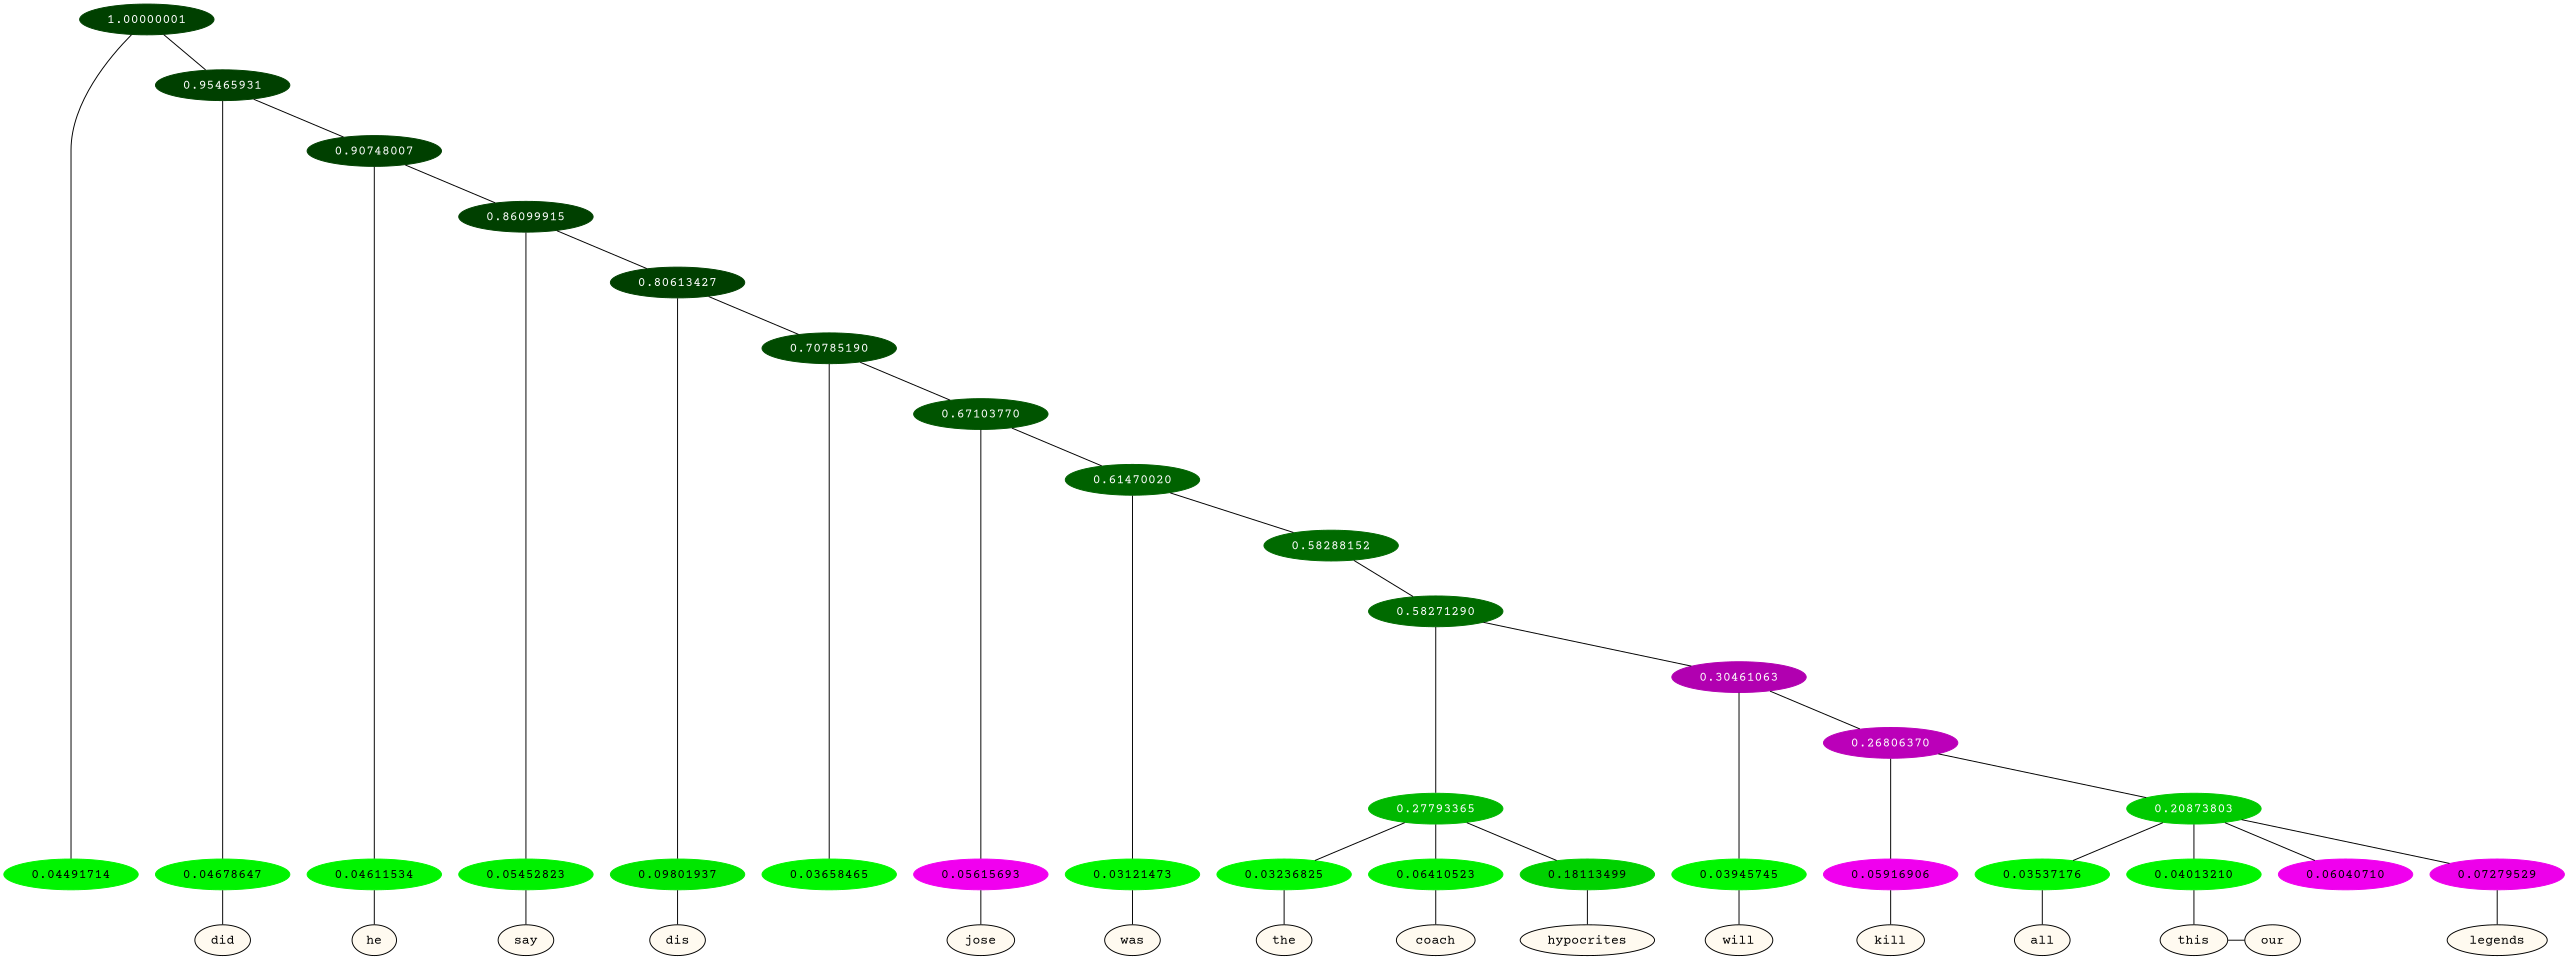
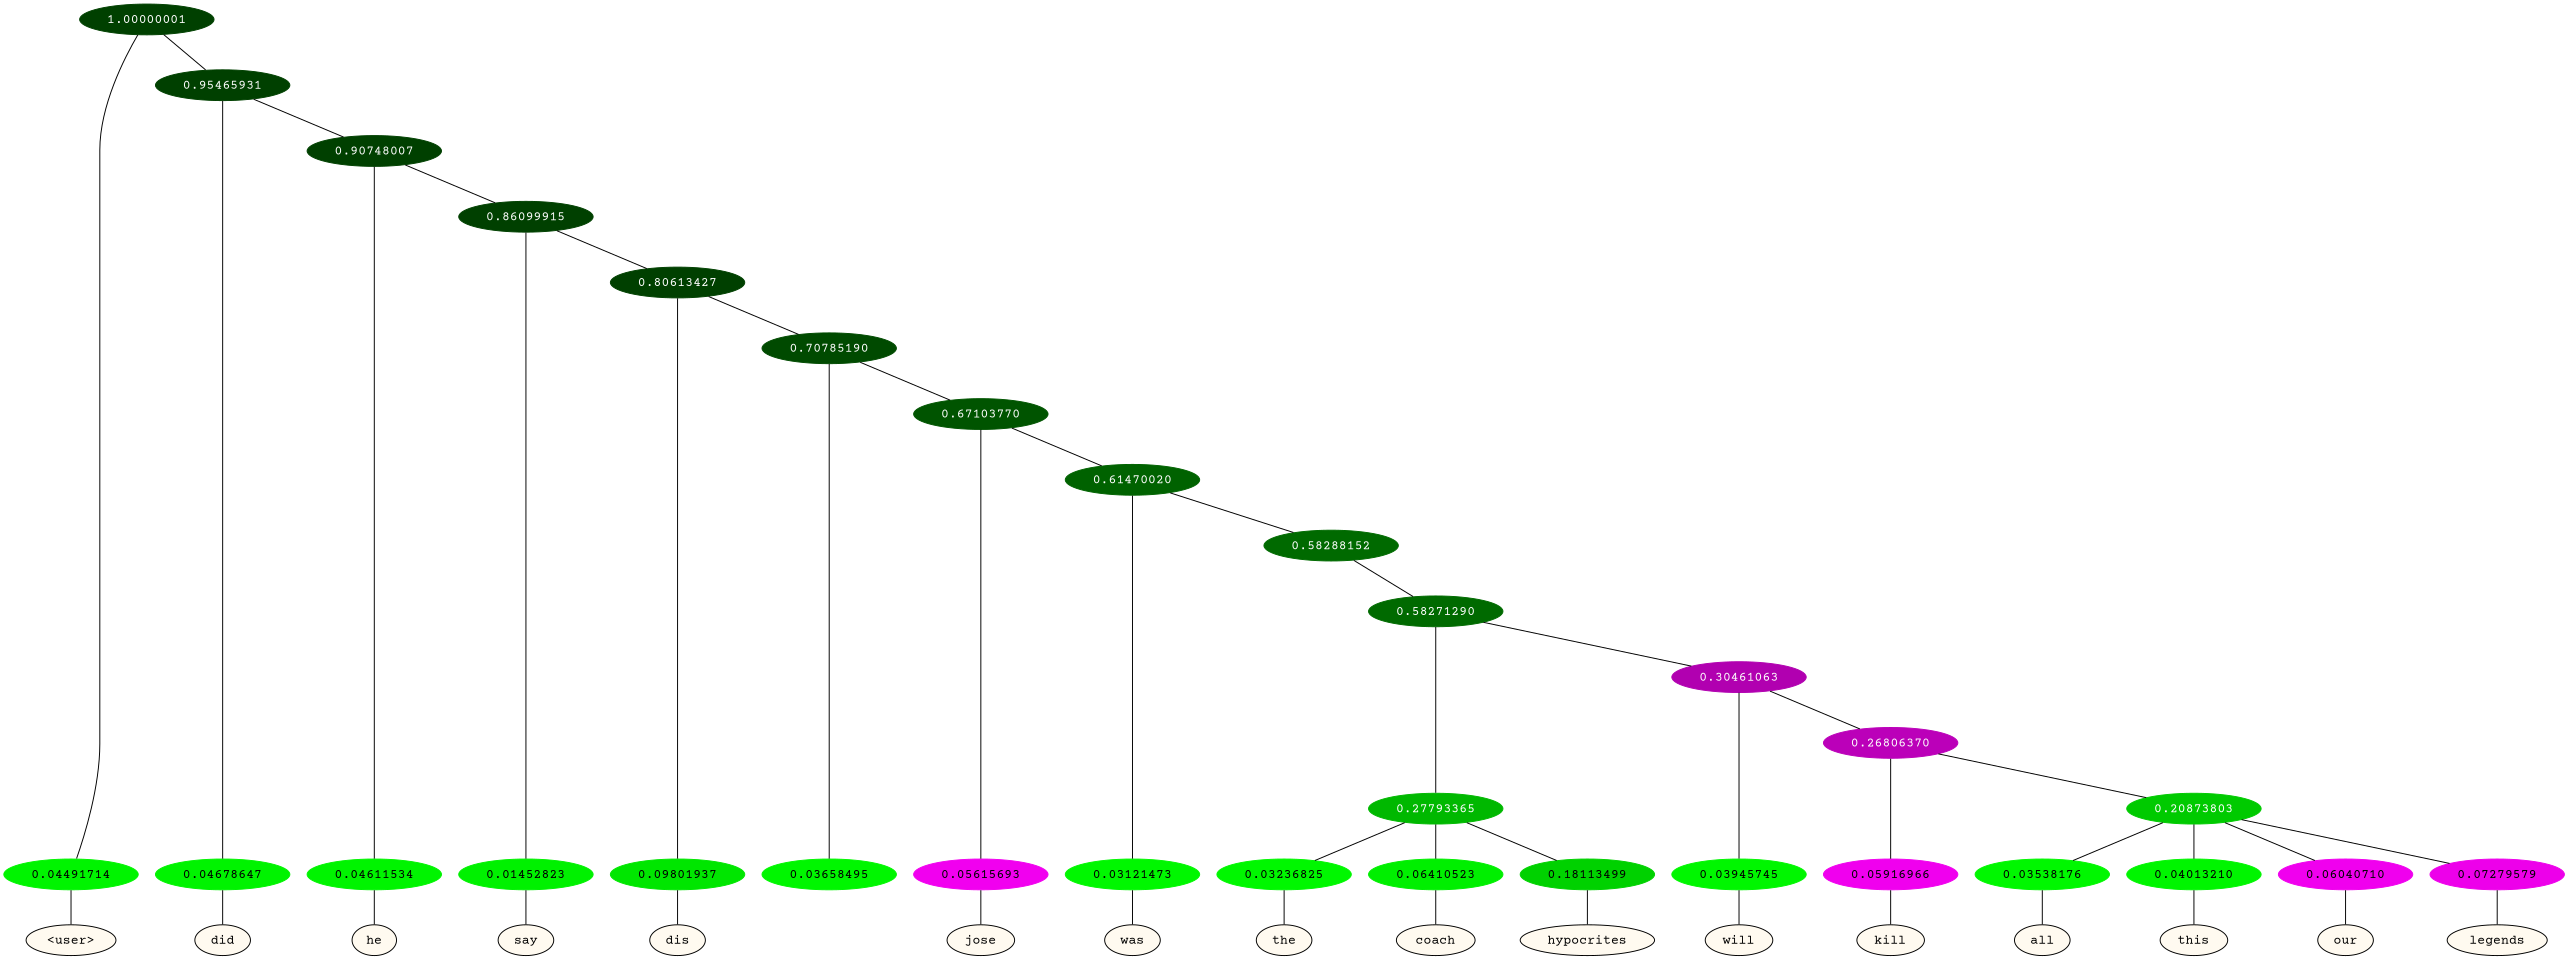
  graph {
    fontname="Courier Prime"
    node [color=black fontname="Courier Prime" format=png nodesep=0.001 ordering=out overlap_scaling=0.01 ranksep=0.001 style=filled fontcolor=black]
    edge [fontname="Courier Prime"]
+   n1 [fillcolor=floralwhite height=0.15 label="\<user\>" style="filled,solid" width=0.15 fontcolor=""]
    n2 [fillcolor=floralwhite height=0.15 label=did style="filled,solid" width=0.15 fontcolor=""]
    n3 [fillcolor=floralwhite height=0.15 label=he style="filled,solid" width=0.15 fontcolor=""]
    n4 [fillcolor=floralwhite height=0.15 label=say style="filled,solid" width=0.15 fontcolor=""]
    n5 [fillcolor=floralwhite height=0.15 label=dis style="filled,solid" width=0.15 fontcolor=""]
    n6 [fillcolor=floralwhite height=0.15 label=jose style="filled,solid" width=0.15 fontcolor=""]
    n7 [fillcolor=floralwhite height=0.15 label=was style="filled,solid" width=0.15 fontcolor=""]
    n8 [fillcolor=floralwhite height=0.15 label=the style="filled,solid" width=0.15 fontcolor=""]
    n9 [fillcolor=floralwhite height=0.15 label=coach style="filled,solid" width=0.15 fontcolor=""]
    n10 [fillcolor=floralwhite height=0.15 label=hypocrites style="filled,solid" width=0.15 fontcolor=""]
    n11 [fillcolor=floralwhite height=0.15 label=will style="filled,solid" width=0.15 fontcolor=""]
    n12 [fillcolor=floralwhite height=0.15 label=kill style="filled,solid" width=0.15 fontcolor=""]
    n13 [fillcolor=floralwhite height=0.15 label=all style="filled,solid" width=0.15 fontcolor=""]
    n14 [fillcolor=floralwhite height=0.15 label=this style="filled,solid" width=0.15 fontcolor=""]
    n15 [fillcolor=floralwhite height=0.15 label=our style="filled,solid" width=0.15 fontcolor=""]
    n16 [fillcolor=floralwhite height=0.15 label=legends style="filled,solid" width=0.15 fontcolor=""]
    n17 [color="0.334 1.000 0.955" height=0.15 label=0.04491714 width=0.15]
    n18 [color="0.334 1.000 0.953" height=0.15 label=0.04678647 width=0.15]
    n19 [color="0.334 1.000 0.954" height=0.15 label=0.04611534 width=0.15]
-   n20 [color="0.334 1.000 0.945" height=0.15 label=0.05452823 width=0.15]
+   n20 [color="0.334 1.000 0.945" height=0.15 label=0.01452823 width=0.15]
    n21 [color="0.334 1.000 0.902" height=0.15 label=0.09801937 width=0.15]
-   n22 [color="0.334 1.000 0.963" height=0.15 label=0.03658465 width=0.15]
+   n22 [color="0.334 1.000 0.963" height=0.15 label=0.03658495 width=0.15]
    n23 [color="0.835 1.000 0.944" height=0.15 label=0.05615693 width=0.15]
    n24 [color="0.334 1.000 0.968" height=0.15 label=0.03121473 width=0.15]
    n25 [color="0.334 1.000 0.968" height=0.15 label=0.03236825 width=0.15]
    n26 [color="0.334 1.000 0.936" height=0.15 label=0.06410523 width=0.15]
    n27 [color="0.334 1.000 0.819" height=0.15 label=0.18113499 width=0.15]
    n28 [color="0.334 1.000 0.964" height=0.15 label=0.03945745 width=0.15]
-   n29 [color="0.835 1.000 0.941" height=0.15 label=0.05916906 width=0.15]
-   n30 [color="0.334 1.000 0.965" height=0.15 label=0.03537176 width=0.15]
+   n29 [color="0.835 1.000 0.941" height=0.15 label=0.05916966 width=0.15]
+   n30 [color="0.334 1.000 0.965" height=0.15 label=0.03538176 width=0.15]
    n31 [color="0.334 1.000 0.960" height=0.15 label=0.04013210 width=0.15]
    n32 [color="0.835 1.000 0.940" height=0.15 label=0.06040710 width=0.15]
-   n33 [color="0.835 1.000 0.927" height=0.15 label=0.07279529 width=0.15]
+   n33 [color="0.835 1.000 0.927" height=0.15 label=0.07279579 width=0.15]
    n34 [color="0.334 1.000 0.250" fontcolor=grey99 height=0.15 label=1.00000001 width=0.15]
    n35 [color="0.334 1.000 0.250" fontcolor=grey99 height=0.15 label=0.95465931 width=0.15]
    n36 [color="0.334 1.000 0.250" fontcolor=grey99 height=0.15 label=0.90748007 width=0.15]
    n37 [color="0.334 1.000 0.250" fontcolor=grey99 height=0.15 label=0.86099915 width=0.15]
    n38 [color="0.334 1.000 0.250" fontcolor=grey99 height=0.15 label=0.80613427 width=0.15]
    n39 [color="0.334 1.000 0.292" fontcolor=grey99 height=0.15 label=0.70785190 width=0.15]
    n40 [color="0.334 1.000 0.329" fontcolor=grey99 height=0.15 label=0.67103770 width=0.15]
    n41 [color="0.334 1.000 0.385" fontcolor=grey99 height=0.15 label=0.61470020 width=0.15]
    n42 [color="0.334 1.000 0.417" fontcolor=grey99 height=0.15 label=0.58288152 width=0.15]
    n43 [color="0.334 1.000 0.417" fontcolor=grey99 height=0.15 label=0.58271290 width=0.15]
    n44 [color="0.334 1.000 0.722" fontcolor=grey99 height=0.15 label=0.27793365 width=0.15]
    n45 [color="0.835 1.000 0.695" fontcolor=grey99 height=0.15 label=0.30461063 width=0.15]
    n46 [color="0.835 1.000 0.732" fontcolor=grey99 height=0.15 label=0.26806370 width=0.15]
    n47 [color="0.334 1.000 0.791" fontcolor=grey99 height=0.15 label=0.20873803 width=0.15]
    subgraph sub_1 {
      rank=same
+     n1
      n2
      n3
      n4
      n5
      n6
      n7
      n8
      n9
      n10
      n11
      n12
      n13
      n14
      n15
      n16
    }
    subgraph sub_2 {
      rank=same
      n17
      n18
      n19
      n20
      n21
      n22
      n23
      n24
      n25
      n26
      n27
      n28
      n29
      n30
      n31
      n32
      n33
    }
+   n17 -- n1
    n18 -- n2
    n19 -- n3
    n20 -- n4
    n21 -- n5
    n23 -- n6
    n24 -- n7
    n25 -- n8
    n26 -- n9
    n27 -- n10
    n28 -- n11
    n29 -- n12
    n30 -- n13
    n31 -- n14
-   n14 -- n15
+   n32 -- n15
    n33 -- n16
    n34 -- n17
    n34 -- n35
    n35 -- n18
    n35 -- n36
    n36 -- n19
    n36 -- n37
    n37 -- n20
    n37 -- n38
    n38 -- n21
    n38 -- n39
    n39 -- n22
    n39 -- n40
    n40 -- n23
    n40 -- n41
    n41 -- n24
    n41 -- n42
    n42 -- n43
    n43 -- n44
    n43 -- n45
    n44 -- n25
    n44 -- n26
    n44 -- n27
    n45 -- n28
    n45 -- n46
    n46 -- n29
    n46 -- n47
    n47 -- n30
    n47 -- n31
    n47 -- n32
    n47 -- n33
  }
